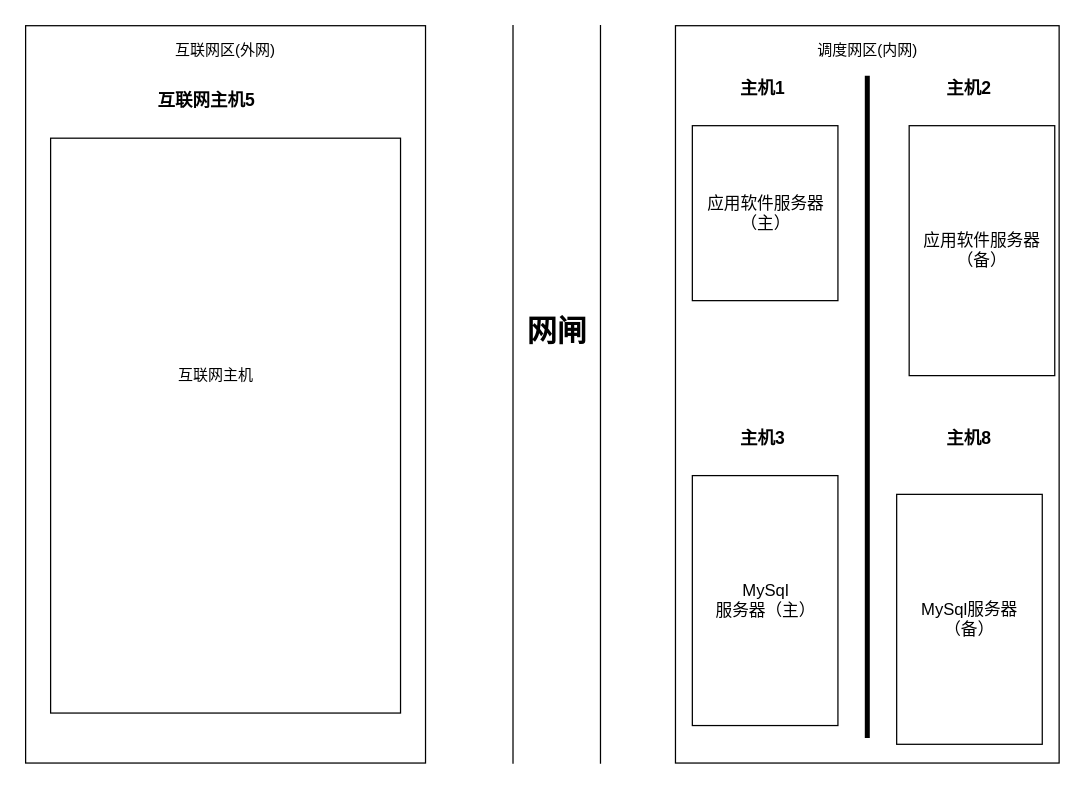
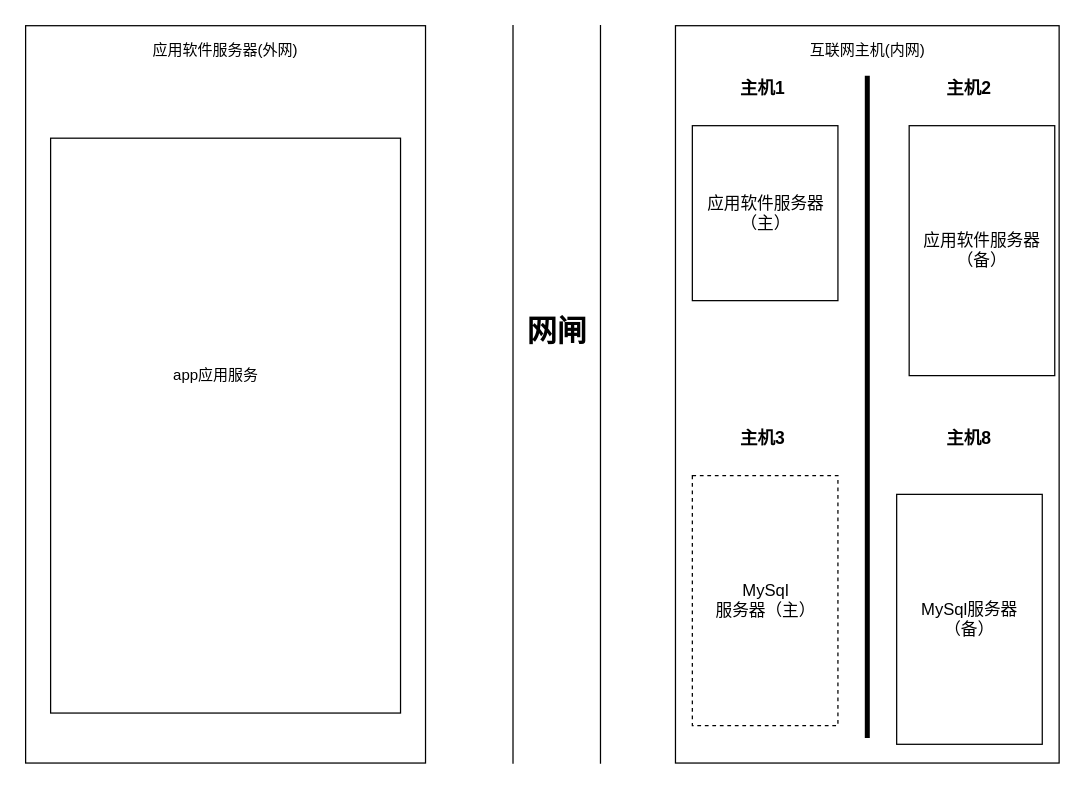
  <mxCell id="0" />
  <mxCell id="1" parent="0" />
  <mxCell id="2" value="" style="shape=partialRectangle;whiteSpace=wrap;html=1;top=0;bottom=0;fillColor=none;" parent="1" vertex="1"><mxGeometry x="410" y="20" width="70" height="590" as="geometry" /></mxCell>
  <mxCell id="3" value="" style="rounded=0;whiteSpace=wrap;html=1;" parent="1" vertex="1"><mxGeometry y="20" width="320" height="590" as="geometry" x="20" /></mxCell>
  <mxCell id="4" value="" style="rounded=0;whiteSpace=wrap;html=1;" parent="1" vertex="1"><mxGeometry x="540" y="20" width="307" height="590" as="geometry" /></mxCell>
  <mxCell id="5" value="网闸" style="text;strokeColor=none;fillColor=none;html=1;fontSize=24;fontStyle=1;verticalAlign=middle;align=center;" parent="1" vertex="1"><mxGeometry x="390" y="110" width="110" height="310" as="geometry" /></mxCell>
- <mxCell id="6" value="互联网区(外网)" style="text;html=1;strokeColor=none;fillColor=none;align=center;verticalAlign=middle;whiteSpace=wrap;rounded=0;" parent="1" vertex="1"><mxGeometry x="80" y="20" width="200" height="40" as="geometry" /></mxCell>
- <mxCell id="7" value="调度网区(内网)" style="text;html=1;strokeColor=none;fillColor=none;align=center;verticalAlign=middle;whiteSpace=wrap;rounded=0;" parent="1" vertex="1"><mxGeometry x="593.5" y="20" width="200" height="40" as="geometry" /></mxCell>
+ <mxCell id="6" value="应用软件服务器(外网)" style="text;html=1;strokeColor=none;fillColor=none;align=center;verticalAlign=middle;whiteSpace=wrap;rounded=0;" parent="1" vertex="1"><mxGeometry x="80" y="20" width="200" height="40" as="geometry" /></mxCell>
+ <mxCell id="7" value="互联网主机(内网)" style="text;html=1;strokeColor=none;fillColor=none;align=center;verticalAlign=middle;whiteSpace=wrap;rounded=0;" parent="1" vertex="1"><mxGeometry x="593.5" y="20" width="200" height="40" as="geometry" /></mxCell>
  <mxCell id="8" value="" style="rounded=0;whiteSpace=wrap;html=1;" parent="1" vertex="1"><mxGeometry x="40" y="110" width="280" height="460" as="geometry" /></mxCell>
  <mxCell id="9" value="&lt;span style=&quot;font-family: &amp;#34;arial&amp;#34; ; font-size: 13.333px ; text-align: left ; background-color: rgb(255 , 255 , 255)&quot;&gt;应用软件服务器（主）&lt;/span&gt;" style="rounded=0;whiteSpace=wrap;html=1;" parent="1" vertex="1"><mxGeometry x="553.5" y="100" width="116.5" height="140" as="geometry" /></mxCell>
  <mxCell id="10" value="&lt;span style=&quot;font-family: &amp;#34;arial&amp;#34; ; font-size: 13.333px ; text-align: left ; background-color: rgb(255 , 255 , 255)&quot;&gt;应用软件服务器&lt;/span&gt;&lt;span style=&quot;font-family: &amp;#34;arial&amp;#34; ; font-size: 13.333px ; text-align: left ; background-color: rgb(255 , 255 , 255)&quot;&gt;&lt;br&gt;（备）&lt;br&gt;&lt;/span&gt;" style="rounded=0;whiteSpace=wrap;html=1;" parent="1" vertex="1"><mxGeometry x="727" y="100" width="116.5" height="200" as="geometry" /></mxCell>
  <mxCell id="11" value="" style="line;strokeWidth=4;direction=south;html=1;perimeter=backbonePerimeter;points=[];outlineConnect=0;" parent="1" vertex="1"><mxGeometry x="688.5" y="60" width="10" height="530" as="geometry" /></mxCell>
  <mxCell id="12" value="&lt;b&gt;&lt;font style=&quot;font-size: 14px&quot;&gt;主机1&lt;/font&gt;&lt;/b&gt;" style="text;html=1;strokeColor=none;fillColor=none;align=center;verticalAlign=middle;whiteSpace=wrap;rounded=0;" parent="1" vertex="1"><mxGeometry x="570" y="50" width="80" height="40" as="geometry" /></mxCell>
  <mxCell id="13" value="&lt;b&gt;&lt;font style=&quot;font-size: 14px&quot;&gt;主机2&lt;/font&gt;&lt;/b&gt;" style="text;html=1;strokeColor=none;fillColor=none;align=center;verticalAlign=middle;whiteSpace=wrap;rounded=0;" parent="1" vertex="1"><mxGeometry x="735.25" y="50" width="80" height="40" as="geometry" /></mxCell>
- <mxCell id="14" value="&lt;span style=&quot;font-family: &amp;#34;arial&amp;#34; ; font-size: 13.333px ; text-align: left ; background-color: rgb(255 , 255 , 255)&quot;&gt;MySql&lt;/span&gt;&lt;span style=&quot;font-family: &amp;#34;arial&amp;#34; ; font-size: 13.333px ; text-align: left ; background-color: rgb(255 , 255 , 255)&quot;&gt;服务器（主）&lt;/span&gt;" style="rounded=0;whiteSpace=wrap;html=1;" vertex="1" parent="1"><mxGeometry x="553.5" y="380" width="116.5" height="200" as="geometry" /></mxCell>
+ <mxCell id="14" value="&lt;span style=&quot;font-family: &amp;#34;arial&amp;#34; ; font-size: 13.333px ; text-align: left ; background-color: rgb(255 , 255 , 255)&quot;&gt;MySql&lt;/span&gt;&lt;span style=&quot;font-family: &amp;#34;arial&amp;#34; ; font-size: 13.333px ; text-align: left ; background-color: rgb(255 , 255 , 255)&quot;&gt;服务器（主）&lt;/span&gt;" style="rounded=0;whiteSpace=wrap;html=1;dashed=1;" vertex="1" parent="1"><mxGeometry x="553.5" y="380" width="116.5" height="200" as="geometry" /></mxCell>
  <mxCell id="15" value="&lt;span style=&quot;font-family: &amp;#34;arial&amp;#34; ; font-size: 13.333px ; text-align: left ; background-color: rgb(255 , 255 , 255)&quot;&gt;MySql服务器&lt;br&gt;（备）&lt;br&gt;&lt;/span&gt;" style="rounded=0;whiteSpace=wrap;html=1;" vertex="1" parent="1"><mxGeometry x="717" y="395" width="116.5" height="200" as="geometry" /></mxCell>
  <mxCell id="16" value="&lt;b&gt;&lt;font style=&quot;font-size: 14px&quot;&gt;主机3&lt;/font&gt;&lt;/b&gt;" style="text;html=1;strokeColor=none;fillColor=none;align=center;verticalAlign=middle;whiteSpace=wrap;rounded=0;" vertex="1" parent="1"><mxGeometry x="570" y="330" width="80" height="40" as="geometry" /></mxCell>
  <mxCell id="17" value="&lt;b&gt;&lt;font style=&quot;font-size: 14px&quot;&gt;主机8&lt;/font&gt;&lt;/b&gt;" style="text;html=1;strokeColor=none;fillColor=none;align=center;verticalAlign=middle;whiteSpace=wrap;rounded=0;" vertex="1" parent="1"><mxGeometry x="735.25" y="330" width="80" height="40" as="geometry" /></mxCell>
- <mxCell id="18" value="互联网主机" style="text;html=1;strokeColor=none;fillColor=none;align=center;verticalAlign=middle;whiteSpace=wrap;rounded=0;" vertex="1" parent="1"><mxGeometry x="75" y="270" width="195" height="60" as="geometry" /></mxCell>
- <mxCell id="19" value="&lt;b&gt;&lt;font style=&quot;font-size: 14px&quot;&gt;互联网主机5&lt;/font&gt;&lt;/b&gt;" style="text;html=1;strokeColor=none;fillColor=none;align=center;verticalAlign=middle;whiteSpace=wrap;rounded=0;" vertex="1" parent="1"><mxGeometry x="90" y="60" width="150" height="40" as="geometry" /></mxCell>
+ <mxCell id="18" value="app应用服务" style="text;html=1;strokeColor=none;fillColor=none;align=center;verticalAlign=middle;whiteSpace=wrap;rounded=0;" vertex="1" parent="1"><mxGeometry x="75" y="270" width="195" height="60" as="geometry" /></mxCell>
